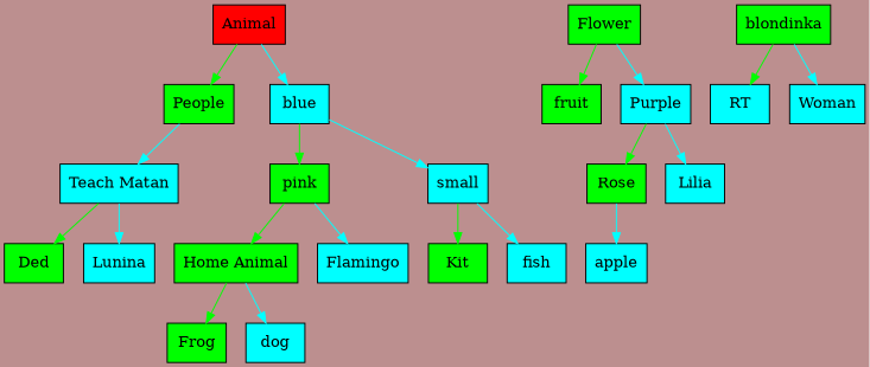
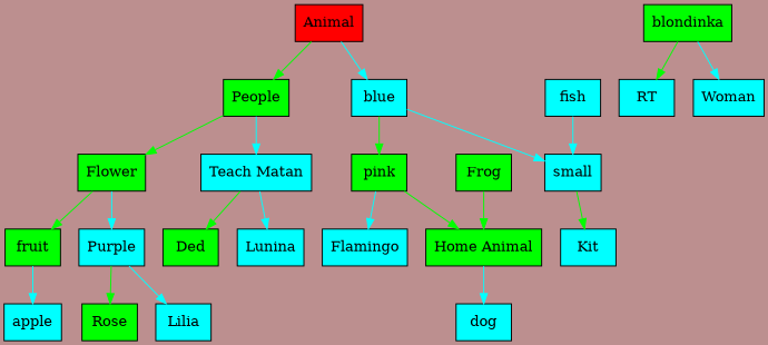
  digraph {
    bgcolor=RosyBrown
    rankdir=HR
    node [fillcolor=aqua shape=record style=filled]
    edge [color=aqua]
    n1 [fillcolor=red label=" {Animal}"]
    n2 [fillcolor=lime label=" {People}"]
    n3 [label=" {blue}"]
    n4 [fillcolor=lime label=" {Flower}"]
    n5 [label=" {Teach Matan}"]
    n6 [fillcolor=lime label=" {pink}"]
    n7 [label=" {small}"]
    n8 [fillcolor=lime label=" {fruit}"]
    n9 [label=" {Purple}"]
    n10 [fillcolor=lime label=" {Ded}"]
    n11 [label=" {Lunina}"]
    n12 [label=" {apple}"]
    n13 [fillcolor=lime label=" {Rose}"]
    n14 [label=" {Lilia}"]
    n15 [fillcolor=lime label=" {blondinka}"]
    n16 [label=" {RT}"]
    n17 [label=" {Woman}"]
    n18 [fillcolor=lime label=" {Home Animal}"]
    n19 [label=" {Flamingo}"]
-   n20 [fillcolor=lime label=" {Kit}"]
+   n20 [label=" {Kit}"]
    n21 [label=" {fish}"]
    n22 [fillcolor=lime label=" {Frog}"]
    n23 [label=" {dog}"]
    n1 -> n2 [color=lime]
    n1 -> n3
+   n2 -> n4 [color=lime]
    n2 -> n5
    n3 -> n6 [color=lime]
    n3 -> n7
    n4 -> n8 [color=lime]
    n4 -> n9
    n5 -> n10 [color=lime]
    n5 -> n11
    n6 -> n18 [color=lime]
    n6 -> n19
    n7 -> n20 [color=lime]
-   n7 -> n21
-   n13 -> n12
+   n21 -> n7
+   n8 -> n12
    n9 -> n13 [color=lime]
    n9 -> n14
    n15 -> n16 [color=lime]
    n15 -> n17
-   n18 -> n22 [color=lime]
+   n22 -> n18 [color=lime]
    n18 -> n23
  }
